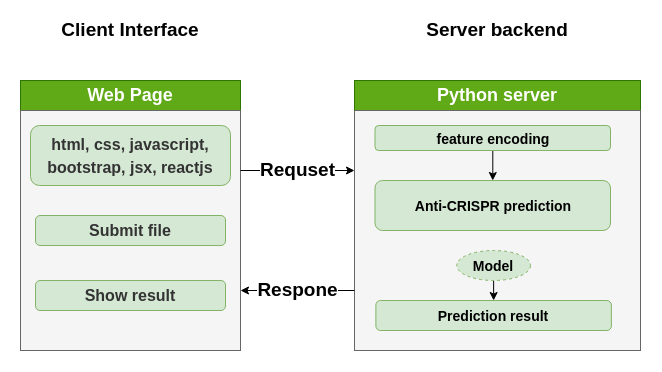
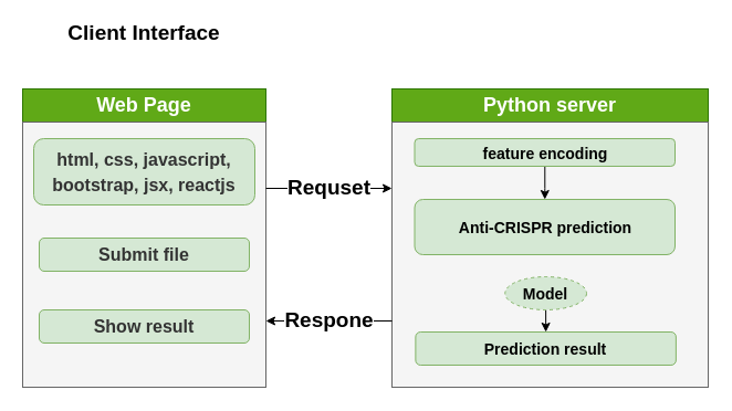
  <mxCell id="0" />
  <mxCell id="1" parent="0" />
  <mxCell id="2" value="Web Page" style="rounded=0;whiteSpace=wrap;html=1;fillColor=#60a917;strokeColor=#2D7600;fontColor=#ffffff;fontStyle=1;fontSize=18;" vertex="1" parent="1"><mxGeometry x="20" y="80" width="220" height="30" as="geometry" /></mxCell>
  <mxCell id="3" value="" style="rounded=0;whiteSpace=wrap;html=1;fontSize=16;fillColor=#f5f5f5;strokeColor=#666666;fontColor=#333333;" vertex="1" parent="1"><mxGeometry x="20" y="110" width="220" height="240" as="geometry" /></mxCell>
  <mxCell id="4" value="Python server" style="rounded=0;whiteSpace=wrap;html=1;fillColor=#60a917;strokeColor=#2D7600;fontColor=#ffffff;fontStyle=1;fontSize=18;" vertex="1" parent="1"><mxGeometry x="354" y="80" width="286" height="30" as="geometry" /></mxCell>
  <mxCell id="5" value="" style="rounded=0;whiteSpace=wrap;html=1;fontSize=16;fillColor=#f5f5f5;strokeColor=#666666;fontColor=#333333;" vertex="1" parent="1"><mxGeometry x="354" y="110" width="286" height="240" as="geometry" /></mxCell>
  <mxCell id="6" value="Client Interface" style="text;html=1;strokeColor=none;fillColor=none;align=center;verticalAlign=middle;whiteSpace=wrap;rounded=0;fontSize=19;fontStyle=1" vertex="1" parent="1"><mxGeometry x="60" y="20" width="140" height="20" as="geometry" /></mxCell>
- <mxCell id="7" value="Server backend" style="text;html=1;strokeColor=none;fillColor=none;align=center;verticalAlign=middle;whiteSpace=wrap;rounded=0;fontSize=19;fontStyle=1" vertex="1" parent="1"><mxGeometry x="419" y="20" width="156" height="20" as="geometry" /></mxCell>
  <mxCell id="8" style="edgeStyle=orthogonalEdgeStyle;rounded=0;orthogonalLoop=1;jettySize=auto;html=1;entryX=0.5;entryY=0;entryDx=0;entryDy=0;fontSize=19;" edge="1" parent="1" source="9" target="10"><mxGeometry relative="1" as="geometry" /></mxCell>
  <mxCell id="9" value="&lt;font size=&quot;1&quot;&gt;&lt;b style=&quot;font-size: 14px&quot;&gt;feature encoding&lt;/b&gt;&lt;/font&gt;" style="rounded=1;whiteSpace=wrap;html=1;fontSize=19;fillColor=#d5e8d4;strokeColor=#82b366;" vertex="1" parent="1"><mxGeometry x="374.5" y="125" width="235.5" height="25" as="geometry" /></mxCell>
  <mxCell id="10" value="&lt;font size=&quot;1&quot;&gt;&lt;b style=&quot;font-size: 14px&quot;&gt;Anti-CRISPR prediction&lt;/b&gt;&lt;/font&gt;" style="rounded=1;whiteSpace=wrap;html=1;fontSize=19;fillColor=#d5e8d4;strokeColor=#82b366;" vertex="1" parent="1"><mxGeometry x="374.5" y="180" width="235.5" height="50" as="geometry" /></mxCell>
  <mxCell id="11" style="edgeStyle=orthogonalEdgeStyle;rounded=0;orthogonalLoop=1;jettySize=auto;html=1;exitX=0.5;exitY=1;exitDx=0;exitDy=0;entryX=0.5;entryY=0;entryDx=0;entryDy=0;fontSize=19;" edge="1" parent="1" source="12" target="13"><mxGeometry relative="1" as="geometry" /></mxCell>
  <mxCell id="12" value="&lt;font style=&quot;font-size: 14px&quot;&gt;Model&lt;/font&gt;" style="ellipse;whiteSpace=wrap;html=1;fontSize=19;fillColor=#d5e8d4;strokeColor=#82b366;fontStyle=1;dashed=1;" vertex="1" parent="1"><mxGeometry x="456.25" y="250" width="73.75" height="30" as="geometry" /></mxCell>
  <mxCell id="13" value="&lt;font size=&quot;1&quot;&gt;&lt;b style=&quot;font-size: 14px&quot;&gt;Prediction result&lt;/b&gt;&lt;/font&gt;" style="rounded=1;whiteSpace=wrap;html=1;fontSize=19;fillColor=#d5e8d4;strokeColor=#82b366;" vertex="1" parent="1"><mxGeometry x="375.38" y="300" width="235.5" height="30" as="geometry" /></mxCell>
  <mxCell id="14" value="&lt;span style=&quot;color: rgb(51 , 51 , 51) ; font-size: 16px&quot;&gt;html, css, javascript,&lt;/span&gt;&lt;br style=&quot;color: rgb(51 , 51 , 51) ; font-size: 16px&quot;&gt;&lt;span style=&quot;color: rgb(51 , 51 , 51) ; font-size: 16px&quot;&gt;bootstrap, jsx, reactjs&lt;/span&gt;" style="rounded=1;whiteSpace=wrap;html=1;fontSize=19;fillColor=#d5e8d4;strokeColor=#82b366;fontStyle=1" vertex="1" parent="1"><mxGeometry x="30" y="125" width="200" height="60" as="geometry" /></mxCell>
  <mxCell id="15" value="&lt;font color=&quot;#333333&quot;&gt;&lt;span style=&quot;font-size: 16px&quot;&gt;Show result&lt;/span&gt;&lt;/font&gt;" style="rounded=1;whiteSpace=wrap;html=1;fontSize=19;fillColor=#d5e8d4;strokeColor=#82b366;fontStyle=1" vertex="1" parent="1"><mxGeometry x="35" y="280" width="190" height="30" as="geometry" /></mxCell>
  <mxCell id="16" value="&lt;font color=&quot;#333333&quot;&gt;&lt;span style=&quot;font-size: 16px&quot;&gt;Submit file&lt;/span&gt;&lt;/font&gt;" style="rounded=1;whiteSpace=wrap;html=1;fontSize=19;fillColor=#d5e8d4;strokeColor=#82b366;fontStyle=1" vertex="1" parent="1"><mxGeometry x="35" y="215" width="190" height="30" as="geometry" /></mxCell>
  <mxCell id="17" value="&lt;b&gt;Requset&lt;/b&gt;" style="endArrow=classic;html=1;fontSize=19;exitX=1;exitY=0.25;exitDx=0;exitDy=0;entryX=0;entryY=0.25;entryDx=0;entryDy=0;" edge="1" parent="1" source="3" target="5"><mxGeometry width="50" height="50" relative="1" as="geometry"><mxPoint x="330" y="270" as="sourcePoint" /><mxPoint x="380" y="220" as="targetPoint" /></mxGeometry></mxCell>
  <mxCell id="18" value="&lt;b&gt;Respone&lt;/b&gt;" style="endArrow=classic;html=1;fontSize=19;entryX=1;entryY=0.75;entryDx=0;entryDy=0;exitX=0;exitY=0.75;exitDx=0;exitDy=0;" edge="1" parent="1" source="5" target="3"><mxGeometry width="50" height="50" relative="1" as="geometry"><mxPoint x="330" y="270" as="sourcePoint" /><mxPoint x="380" y="220" as="targetPoint" /></mxGeometry></mxCell>
